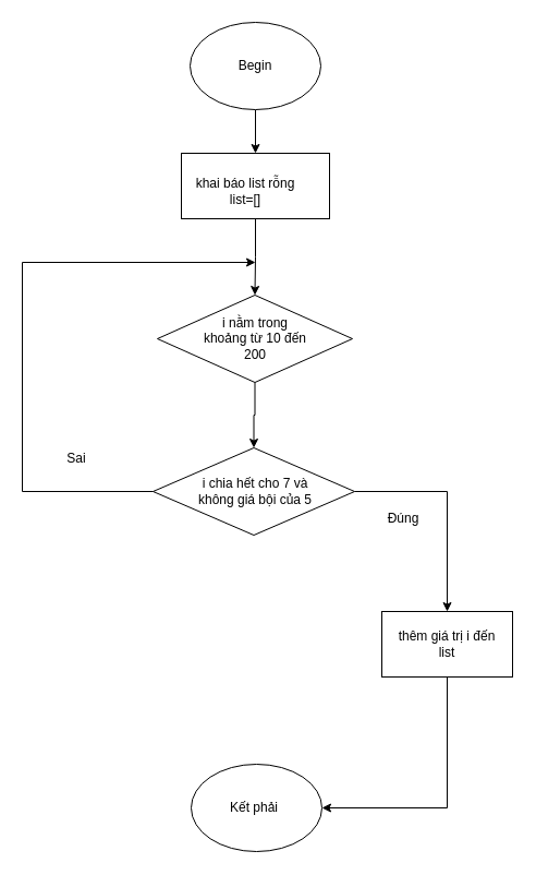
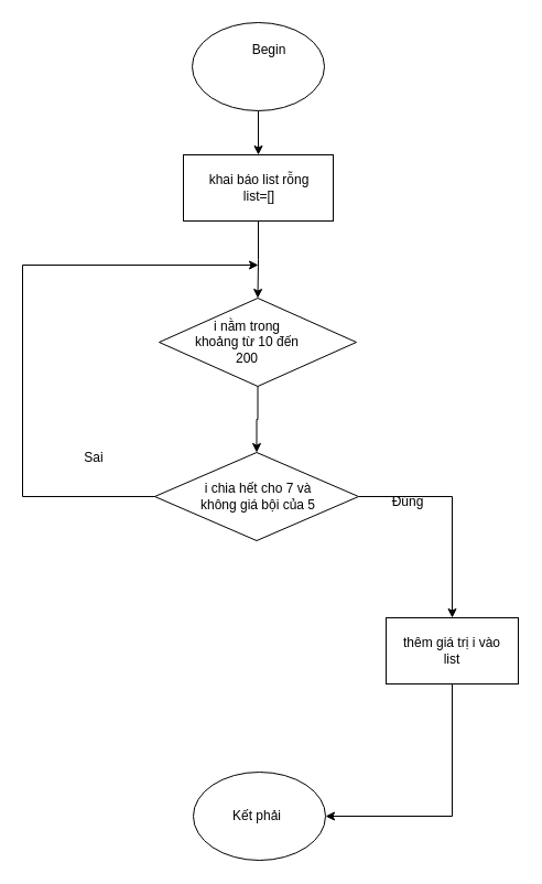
  <mxCell id="0" />
  <mxCell id="1" parent="0" />
  <mxCell id="2" style="edgeStyle=orthogonalEdgeStyle;rounded=0;orthogonalLoop=1;jettySize=auto;html=1;exitX=0.5;exitY=1;exitDx=0;exitDy=0;entryX=0.5;entryY=0;entryDx=0;entryDy=0;" edge="1" parent="1" source="3" target="5"><mxGeometry relative="1" as="geometry" /></mxCell>
  <mxCell id="3" value="" style="ellipse;whiteSpace=wrap;html=1;" vertex="1" parent="1"><mxGeometry x="174" y="20" width="120" height="80" as="geometry" /></mxCell>
  <mxCell id="4" style="edgeStyle=orthogonalEdgeStyle;rounded=0;orthogonalLoop=1;jettySize=auto;html=1;exitX=0.5;exitY=1;exitDx=0;exitDy=0;entryX=0.5;entryY=0;entryDx=0;entryDy=0;" edge="1" parent="1" source="5" target="9"><mxGeometry relative="1" as="geometry" /></mxCell>
  <mxCell id="5" value="" style="rounded=0;whiteSpace=wrap;html=1;" vertex="1" parent="1"><mxGeometry x="166" y="140" width="136" height="60" as="geometry" /></mxCell>
- <mxCell id="6" value="Begin" style="text;html=1;strokeColor=none;fillColor=none;align=center;verticalAlign=middle;whiteSpace=wrap;rounded=0;" vertex="1" parent="1"><mxGeometry x="204" y="45" width="60" height="30" as="geometry" /></mxCell>
- <mxCell id="7" value="khai báo list rỗng list=[]" style="text;html=1;strokeColor=none;fillColor=none;align=center;verticalAlign=middle;whiteSpace=wrap;rounded=0;" vertex="1" parent="1"><mxGeometry x="170" y="160" width="110" height="30" as="geometry" /></mxCell>
+ <mxCell id="6" value="Begin" style="text;html=1;strokeColor=none;fillColor=none;align=center;verticalAlign=middle;whiteSpace=wrap;rounded=0;" vertex="1" parent="1"><mxGeometry x="214" y="30" width="60" height="30" as="geometry" /></mxCell>
+ <mxCell id="7" value="khai báo list rỗng list=[]" style="text;html=1;strokeColor=none;fillColor=none;align=center;verticalAlign=middle;whiteSpace=wrap;rounded=0;" vertex="1" parent="1"><mxGeometry x="180" y="155" width="110" height="30" as="geometry" /></mxCell>
  <mxCell id="8" style="edgeStyle=orthogonalEdgeStyle;rounded=0;orthogonalLoop=1;jettySize=auto;html=1;exitX=0.5;exitY=1;exitDx=0;exitDy=0;entryX=0.5;entryY=0;entryDx=0;entryDy=0;" edge="1" parent="1" source="9" target="12"><mxGeometry relative="1" as="geometry" /></mxCell>
  <mxCell id="9" value="" style="rhombus;whiteSpace=wrap;html=1;" vertex="1" parent="1"><mxGeometry x="144" y="270" width="179" height="80" as="geometry" /></mxCell>
- <mxCell id="10" value="i nằm trong khoảng từ 10 đến 200" style="text;html=1;strokeColor=none;fillColor=none;align=center;verticalAlign=middle;whiteSpace=wrap;rounded=0;" vertex="1" parent="1"><mxGeometry x="184" y="295" width="100" height="30" as="geometry" /></mxCell>
+ <mxCell id="10" value="i nằm trong khoảng từ 10 đến 200" style="text;html=1;strokeColor=none;fillColor=none;align=center;verticalAlign=middle;whiteSpace=wrap;rounded=0;" vertex="1" parent="1"><mxGeometry x="174" y="295" width="100" height="30" as="geometry" /></mxCell>
  <mxCell id="11" style="edgeStyle=orthogonalEdgeStyle;rounded=0;orthogonalLoop=1;jettySize=auto;html=1;exitX=1;exitY=0.5;exitDx=0;exitDy=0;" edge="1" parent="1" source="12" target="15"><mxGeometry relative="1" as="geometry" /></mxCell>
  <mxCell id="12" value="" style="rhombus;whiteSpace=wrap;html=1;" vertex="1" parent="1"><mxGeometry x="140" y="410" width="185" height="80" as="geometry" /></mxCell>
  <mxCell id="13" value="i chia hết cho 7 và không giá bội của 5" style="text;html=1;strokeColor=none;fillColor=none;align=center;verticalAlign=middle;whiteSpace=wrap;rounded=0;" vertex="1" parent="1"><mxGeometry x="174" y="435" width="120" height="30" as="geometry" /></mxCell>
  <mxCell id="14" style="edgeStyle=orthogonalEdgeStyle;rounded=0;orthogonalLoop=1;jettySize=auto;html=1;exitX=0.5;exitY=1;exitDx=0;exitDy=0;entryX=1;entryY=0.5;entryDx=0;entryDy=0;" edge="1" parent="1" source="15" target="18"><mxGeometry relative="1" as="geometry" /></mxCell>
  <mxCell id="15" value="" style="rounded=0;whiteSpace=wrap;html=1;" vertex="1" parent="1"><mxGeometry x="350" y="560" width="120" height="60" as="geometry" /></mxCell>
- <mxCell id="16" value="thêm giá trị i đến list" style="text;html=1;strokeColor=none;fillColor=none;align=center;verticalAlign=middle;whiteSpace=wrap;rounded=0;" vertex="1" parent="1"><mxGeometry x="360" y="575" width="100" height="30" as="geometry" /></mxCell>
- <mxCell id="17" value="Đúng" style="text;html=1;strokeColor=none;fillColor=none;align=center;verticalAlign=middle;whiteSpace=wrap;rounded=0;" vertex="1" parent="1"><mxGeometry x="340" y="460" width="60" height="30" as="geometry" /></mxCell>
+ <mxCell id="16" value="thêm giá trị i vào list" style="text;html=1;strokeColor=none;fillColor=none;align=center;verticalAlign=middle;whiteSpace=wrap;rounded=0;" vertex="1" parent="1"><mxGeometry x="360" y="575" width="100" height="30" as="geometry" /></mxCell>
+ <mxCell id="17" value="Đúng" style="text;html=1;strokeColor=none;fillColor=none;align=center;verticalAlign=middle;whiteSpace=wrap;rounded=0;" vertex="1" parent="1"><mxGeometry x="340" y="440" width="60" height="30" as="geometry" /></mxCell>
  <mxCell id="18" value="" style="ellipse;whiteSpace=wrap;html=1;" vertex="1" parent="1"><mxGeometry x="175" y="700" width="120" height="80" as="geometry" /></mxCell>
  <mxCell id="19" value="Kết phải" style="text;html=1;strokeColor=none;fillColor=none;align=center;verticalAlign=middle;whiteSpace=wrap;rounded=0;" vertex="1" parent="1"><mxGeometry x="202.5" y="725" width="60" height="30" as="geometry" /></mxCell>
  <mxCell id="20" value="" style="endArrow=classic;html=1;rounded=0;edgeStyle=orthogonalEdgeStyle;elbow=vertical;exitX=0;exitY=0.5;exitDx=0;exitDy=0;" edge="1" parent="1" source="12"><mxGeometry width="50" height="50" relative="1" as="geometry"><mxPoint x="114" y="450" as="sourcePoint" /><mxPoint x="234" y="240" as="targetPoint" /><Array as="points"><mxPoint x="20" y="450" /><mxPoint x="20" y="240" /></Array></mxGeometry></mxCell>
- <mxCell id="21" value="Sai" style="text;html=1;strokeColor=none;fillColor=none;align=center;verticalAlign=middle;whiteSpace=wrap;rounded=0;" vertex="1" parent="1"><mxGeometry x="40" y="405" width="60" height="30" as="geometry" /></mxCell>
+ <mxCell id="21" value="Sai" style="text;html=1;strokeColor=none;fillColor=none;align=center;verticalAlign=middle;whiteSpace=wrap;rounded=0;" vertex="1" parent="1"><mxGeometry x="55" y="400" width="60" height="30" as="geometry" /></mxCell>
